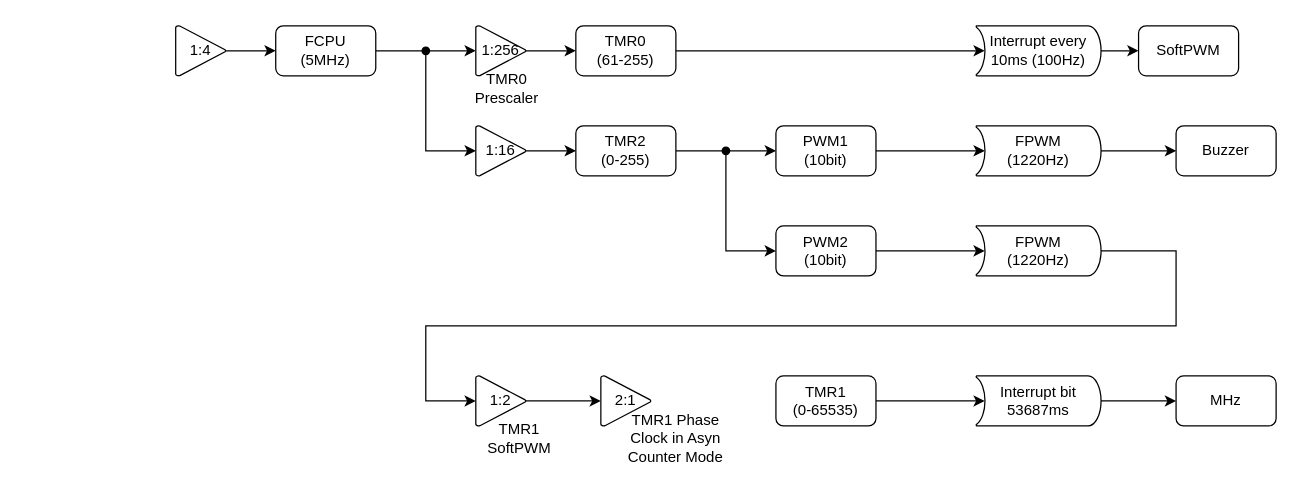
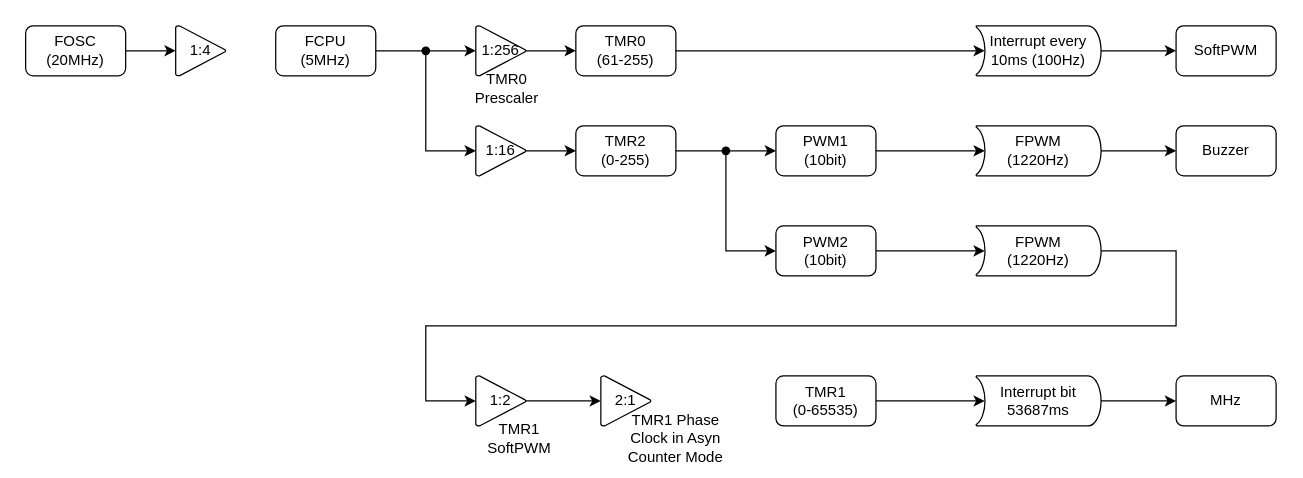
  <mxCell id="0" />
  <mxCell id="1" parent="0" />
+ <mxCell id="2" style="edgeStyle=orthogonalEdgeStyle;rounded=0;orthogonalLoop=1;jettySize=auto;html=1;entryX=0.5;entryY=1;entryDx=0;entryDy=0;entryPerimeter=0;" parent="1" source="3" target="7" edge="1"><mxGeometry relative="1" as="geometry" /></mxCell>
+ <mxCell id="3" value="FOSC&lt;br&gt;(20MHz)" style="rounded=1;whiteSpace=wrap;html=1;" parent="1" vertex="1"><mxGeometry x="20" y="20" width="80" height="40" as="geometry" /></mxCell>
  <mxCell id="4" style="edgeStyle=orthogonalEdgeStyle;rounded=0;orthogonalLoop=1;jettySize=auto;html=1;" parent="1" source="5" edge="1"><mxGeometry relative="1" as="geometry"><mxPoint x="380" y="40" as="targetPoint" /></mxGeometry></mxCell>
  <mxCell id="5" value="FCPU&lt;br&gt;(5MHz)" style="rounded=1;whiteSpace=wrap;html=1;" parent="1" vertex="1"><mxGeometry x="220" y="20" width="80" height="40" as="geometry" /></mxCell>
- <mxCell id="6" style="edgeStyle=orthogonalEdgeStyle;rounded=0;orthogonalLoop=1;jettySize=auto;html=1;exitX=0.5;exitY=0;exitDx=0;exitDy=0;exitPerimeter=0;entryX=0;entryY=0.5;entryDx=0;entryDy=0;" parent="1" source="7" target="5" edge="1"><mxGeometry relative="1" as="geometry" /></mxCell>
  <mxCell id="7" value="1:4" style="strokeWidth=1;html=1;shape=mxgraph.flowchart.extract_or_measurement;whiteSpace=wrap;direction=south;" parent="1" vertex="1"><mxGeometry x="140" y="20" width="40" height="40" as="geometry" /></mxCell>
  <mxCell id="8" style="edgeStyle=orthogonalEdgeStyle;rounded=0;orthogonalLoop=1;jettySize=auto;html=1;entryX=0.93;entryY=0.5;entryDx=0;entryDy=0;entryPerimeter=0;" parent="1" source="9" target="25" edge="1"><mxGeometry relative="1" as="geometry" /></mxCell>
  <mxCell id="9" value="TMR0&lt;br&gt;(61-255)" style="rounded=1;whiteSpace=wrap;html=1;" parent="1" vertex="1"><mxGeometry x="460" y="20" width="80" height="40" as="geometry" /></mxCell>
  <mxCell id="10" style="edgeStyle=orthogonalEdgeStyle;rounded=0;orthogonalLoop=1;jettySize=auto;html=1;exitX=0.5;exitY=0;exitDx=0;exitDy=0;exitPerimeter=0;entryX=0;entryY=0.5;entryDx=0;entryDy=0;" parent="1" source="11" target="9" edge="1"><mxGeometry relative="1" as="geometry" /></mxCell>
  <mxCell id="11" value="1:256" style="strokeWidth=1;html=1;shape=mxgraph.flowchart.extract_or_measurement;whiteSpace=wrap;direction=south;" parent="1" vertex="1"><mxGeometry x="380" y="20" width="40" height="40" as="geometry" /></mxCell>
  <mxCell id="12" style="edgeStyle=orthogonalEdgeStyle;rounded=0;orthogonalLoop=1;jettySize=auto;html=1;entryX=0;entryY=0.5;entryDx=0;entryDy=0;" parent="1" source="13" target="18" edge="1"><mxGeometry relative="1" as="geometry" /></mxCell>
  <mxCell id="13" value="TMR2&lt;br&gt;(0-255)" style="rounded=1;whiteSpace=wrap;html=1;" parent="1" vertex="1"><mxGeometry x="460" y="100" width="80" height="40" as="geometry" /></mxCell>
  <mxCell id="14" style="edgeStyle=orthogonalEdgeStyle;rounded=0;orthogonalLoop=1;jettySize=auto;html=1;exitX=0.5;exitY=0;exitDx=0;exitDy=0;exitPerimeter=0;entryX=0;entryY=0.5;entryDx=0;entryDy=0;" parent="1" source="16" target="13" edge="1"><mxGeometry relative="1" as="geometry" /></mxCell>
  <mxCell id="15" style="edgeStyle=orthogonalEdgeStyle;rounded=0;orthogonalLoop=1;jettySize=auto;html=1;startArrow=oval;startFill=1;entryX=0.5;entryY=1;entryDx=0;entryDy=0;entryPerimeter=0;" parent="1" target="16" edge="1"><mxGeometry relative="1" as="geometry"><mxPoint x="340" y="40" as="sourcePoint" /><Array as="points"><mxPoint x="340" y="120" /></Array></mxGeometry></mxCell>
  <mxCell id="16" value="1:16" style="strokeWidth=1;html=1;shape=mxgraph.flowchart.extract_or_measurement;whiteSpace=wrap;direction=south;" parent="1" vertex="1"><mxGeometry x="380" y="100" width="40" height="40" as="geometry" /></mxCell>
  <mxCell id="17" style="edgeStyle=orthogonalEdgeStyle;rounded=0;orthogonalLoop=1;jettySize=auto;html=1;entryX=0.93;entryY=0.5;entryDx=0;entryDy=0;entryPerimeter=0;startArrow=none;startFill=0;" parent="1" source="18" target="27" edge="1"><mxGeometry relative="1" as="geometry" /></mxCell>
  <mxCell id="18" value="PWM1&lt;br&gt;(10bit)" style="rounded=1;whiteSpace=wrap;html=1;" parent="1" vertex="1"><mxGeometry x="620" y="100" width="80" height="40" as="geometry" /></mxCell>
  <mxCell id="19" style="edgeStyle=orthogonalEdgeStyle;rounded=0;orthogonalLoop=1;jettySize=auto;html=1;entryX=0;entryY=0.5;entryDx=0;entryDy=0;startArrow=oval;startFill=1;" parent="1" target="21" edge="1"><mxGeometry relative="1" as="geometry"><mxPoint x="580" y="120" as="sourcePoint" /><Array as="points"><mxPoint x="580" y="200" /></Array></mxGeometry></mxCell>
  <mxCell id="20" style="edgeStyle=orthogonalEdgeStyle;rounded=0;orthogonalLoop=1;jettySize=auto;html=1;entryX=0.93;entryY=0.5;entryDx=0;entryDy=0;entryPerimeter=0;startArrow=none;startFill=0;" parent="1" source="21" target="29" edge="1"><mxGeometry relative="1" as="geometry" /></mxCell>
  <mxCell id="21" value="PWM2&lt;br&gt;(10bit)" style="rounded=1;whiteSpace=wrap;html=1;" parent="1" vertex="1"><mxGeometry x="620" y="180" width="80" height="40" as="geometry" /></mxCell>
  <mxCell id="22" style="edgeStyle=orthogonalEdgeStyle;rounded=0;orthogonalLoop=1;jettySize=auto;html=1;entryX=0.5;entryY=1;entryDx=0;entryDy=0;entryPerimeter=0;" edge="1" parent="1" source="23" target="36"><mxGeometry relative="1" as="geometry" /></mxCell>
  <mxCell id="23" value="1:2" style="strokeWidth=1;html=1;shape=mxgraph.flowchart.extract_or_measurement;whiteSpace=wrap;direction=south;" parent="1" vertex="1"><mxGeometry x="380" y="300" width="40" height="40" as="geometry" /></mxCell>
  <mxCell id="24" style="edgeStyle=orthogonalEdgeStyle;rounded=0;orthogonalLoop=1;jettySize=auto;html=1;entryX=0;entryY=0.5;entryDx=0;entryDy=0;startArrow=none;startFill=0;" parent="1" source="25" target="33" edge="1"><mxGeometry relative="1" as="geometry" /></mxCell>
  <mxCell id="25" value="Interrupt every&lt;br&gt;10ms (100Hz)" style="strokeWidth=1;html=1;shape=mxgraph.flowchart.stored_data;whiteSpace=wrap;flipH=1;" parent="1" vertex="1"><mxGeometry x="780" y="20" width="100" height="40" as="geometry" /></mxCell>
  <mxCell id="26" style="edgeStyle=orthogonalEdgeStyle;rounded=0;orthogonalLoop=1;jettySize=auto;html=1;entryX=0;entryY=0.5;entryDx=0;entryDy=0;startArrow=none;startFill=0;" parent="1" source="27" target="30" edge="1"><mxGeometry relative="1" as="geometry" /></mxCell>
  <mxCell id="27" value="FPWM&lt;br&gt;(1220Hz)" style="strokeWidth=1;html=1;shape=mxgraph.flowchart.stored_data;whiteSpace=wrap;flipH=1;" parent="1" vertex="1"><mxGeometry x="780" y="100" width="100" height="40" as="geometry" /></mxCell>
  <mxCell id="28" style="edgeStyle=orthogonalEdgeStyle;rounded=0;orthogonalLoop=1;jettySize=auto;html=1;entryX=0.5;entryY=1;entryDx=0;entryDy=0;entryPerimeter=0;startArrow=none;startFill=0;" parent="1" source="29" target="23" edge="1"><mxGeometry relative="1" as="geometry"><Array as="points"><mxPoint x="940" y="200" /><mxPoint x="940" y="260" /><mxPoint x="340" y="260" /><mxPoint x="340" y="320" /></Array></mxGeometry></mxCell>
  <mxCell id="29" value="FPWM&lt;br&gt;(1220Hz)" style="strokeWidth=1;html=1;shape=mxgraph.flowchart.stored_data;whiteSpace=wrap;flipH=1;" parent="1" vertex="1"><mxGeometry x="780" y="180" width="100" height="40" as="geometry" /></mxCell>
  <mxCell id="30" value="Buzzer" style="rounded=1;whiteSpace=wrap;html=1;" parent="1" vertex="1"><mxGeometry x="940" y="100" width="80" height="40" as="geometry" /></mxCell>
  <mxCell id="31" style="edgeStyle=orthogonalEdgeStyle;rounded=0;orthogonalLoop=1;jettySize=auto;html=1;entryX=0.93;entryY=0.5;entryDx=0;entryDy=0;entryPerimeter=0;startArrow=none;startFill=0;" parent="1" source="32" target="35" edge="1"><mxGeometry relative="1" as="geometry" /></mxCell>
  <mxCell id="32" value="TMR1&lt;br&gt;(0-65535)" style="rounded=1;whiteSpace=wrap;html=1;" parent="1" vertex="1"><mxGeometry x="620" y="300" width="80" height="40" as="geometry" /></mxCell>
- <mxCell id="33" value="SoftPWM" style="rounded=1;whiteSpace=wrap;html=1;" parent="1" vertex="1"><mxGeometry x="910" y="20" width="80" height="40" as="geometry" /></mxCell>
+ <mxCell id="33" value="SoftPWM" style="rounded=1;whiteSpace=wrap;html=1;" parent="1" vertex="1"><mxGeometry x="940" y="20" width="80" height="40" as="geometry" /></mxCell>
  <mxCell id="34" style="edgeStyle=orthogonalEdgeStyle;rounded=0;orthogonalLoop=1;jettySize=auto;html=1;entryX=0;entryY=0.5;entryDx=0;entryDy=0;" edge="1" parent="1" source="35" target="40"><mxGeometry relative="1" as="geometry" /></mxCell>
  <mxCell id="35" value="Interrupt bit&lt;br&gt;53687ms" style="strokeWidth=1;html=1;shape=mxgraph.flowchart.stored_data;whiteSpace=wrap;flipH=1;" parent="1" vertex="1"><mxGeometry x="780" y="300" width="100" height="40" as="geometry" /></mxCell>
  <mxCell id="36" value="2:1" style="strokeWidth=1;html=1;shape=mxgraph.flowchart.extract_or_measurement;whiteSpace=wrap;direction=south;" vertex="1" parent="1"><mxGeometry x="480" y="300" width="40" height="40" as="geometry" /></mxCell>
  <mxCell id="37" value="TMR0 Prescaler" style="text;html=1;strokeColor=none;fillColor=none;align=center;verticalAlign=middle;whiteSpace=wrap;rounded=0;" vertex="1" parent="1"><mxGeometry x="385" y="60" width="40" height="20" as="geometry" /></mxCell>
  <mxCell id="38" value="TMR1 SoftPWM" style="text;html=1;strokeColor=none;fillColor=none;align=center;verticalAlign=middle;whiteSpace=wrap;rounded=0;" vertex="1" parent="1"><mxGeometry x="395" y="340" width="40" height="20" as="geometry" /></mxCell>
  <mxCell id="39" value="TMR1 Phase Clock in Asyn Counter Mode" style="text;html=1;strokeColor=none;fillColor=none;align=center;verticalAlign=middle;whiteSpace=wrap;rounded=0;" vertex="1" parent="1"><mxGeometry x="490" y="340" width="100" height="20" as="geometry" /></mxCell>
  <mxCell id="40" value="MHz" style="rounded=1;whiteSpace=wrap;html=1;" vertex="1" parent="1"><mxGeometry x="940" y="300" width="80" height="40" as="geometry" /></mxCell>
